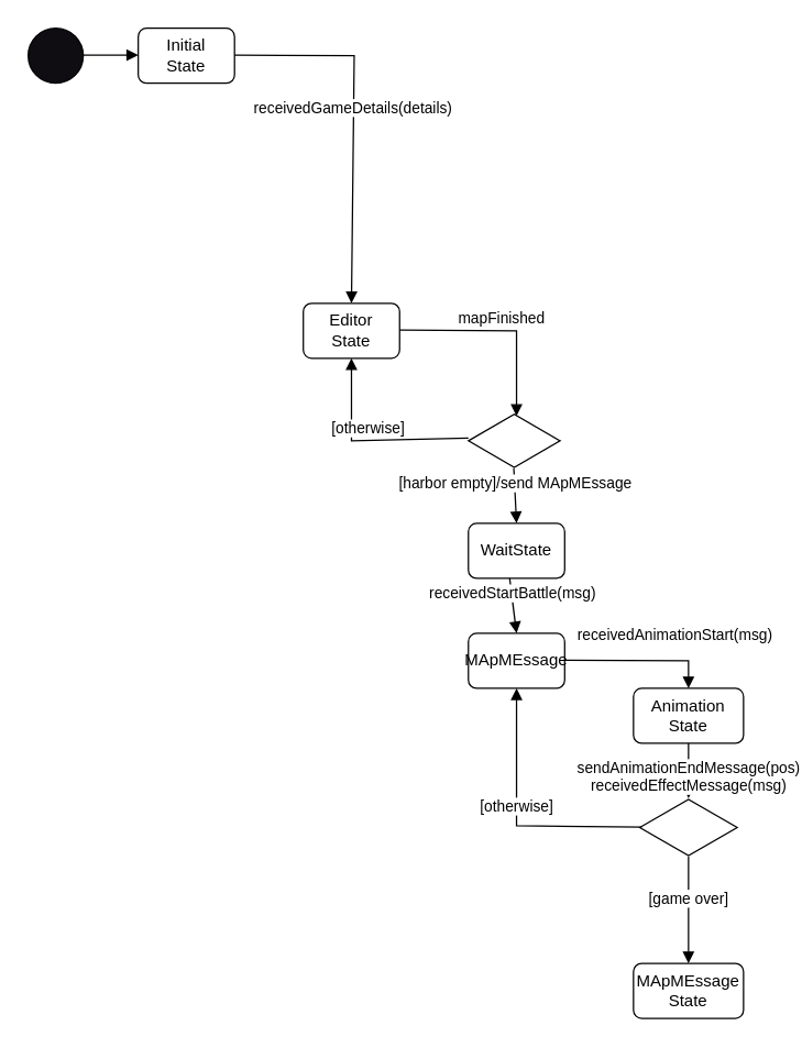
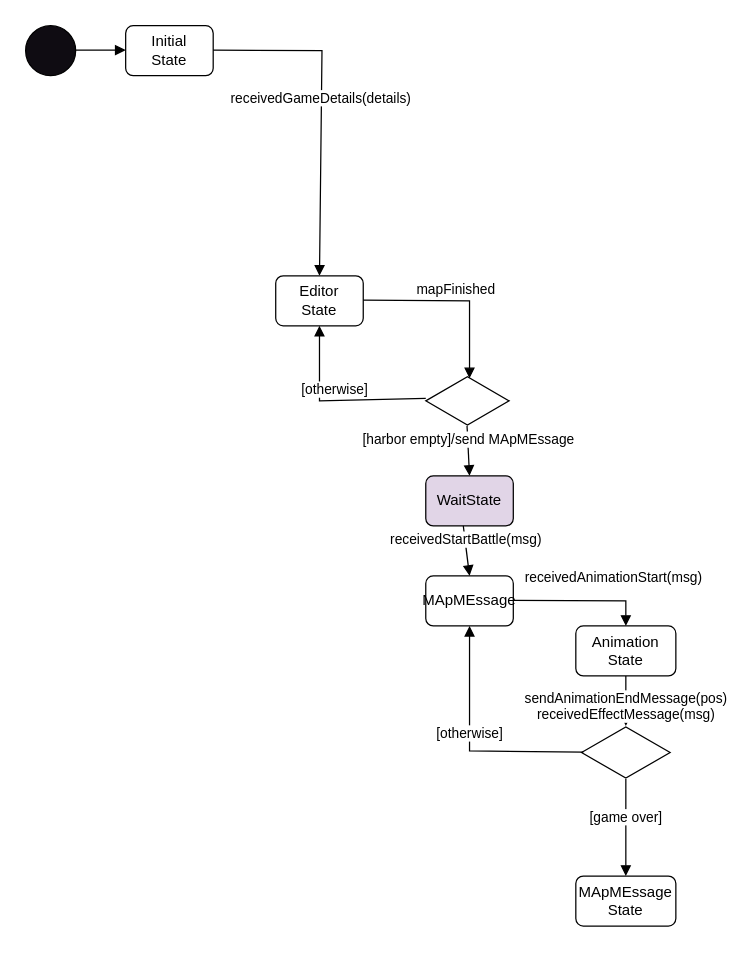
  <mxCell id="0" />
  <mxCell id="1" parent="0" />
  <mxCell id="2" value="" style="ellipse;whiteSpace=wrap;html=1;aspect=fixed;fillColor=#0F0C12;" vertex="1" parent="1"><mxGeometry x="20" y="20" width="40" height="40" as="geometry" /></mxCell>
  <mxCell id="3" value="Initial&lt;br&gt;State" style="rounded=1;whiteSpace=wrap;html=1;" vertex="1" parent="1"><mxGeometry x="100" y="20" width="70" height="40" as="geometry" /></mxCell>
  <mxCell id="4" value="" style="html=1;verticalAlign=bottom;endArrow=block;curved=0;rounded=0;" edge="1" parent="1"><mxGeometry width="80" relative="1" as="geometry"><mxPoint x="60" y="39.5" as="sourcePoint" /><mxPoint x="100" y="40" as="targetPoint" /><Array as="points"><mxPoint x="100" y="39.5" /></Array></mxGeometry></mxCell>
  <mxCell id="5" value="receivedGameDetails(details)" style="html=1;verticalAlign=bottom;endArrow=block;curved=0;rounded=0;entryX=0.5;entryY=0;entryDx=0;entryDy=0;" edge="1" parent="1" target="6"><mxGeometry width="80" relative="1" as="geometry"><mxPoint x="170" y="39.5" as="sourcePoint" /><mxPoint x="257.002" y="139" as="targetPoint" /><Array as="points"><mxPoint x="257" y="40" /></Array></mxGeometry></mxCell>
  <mxCell id="6" value="Editor&lt;br&gt;State" style="rounded=1;whiteSpace=wrap;html=1;" vertex="1" parent="1"><mxGeometry x="220" y="220" width="70" height="40" as="geometry" /></mxCell>
  <mxCell id="7" value="" style="html=1;whiteSpace=wrap;aspect=fixed;shape=isoRectangle;" vertex="1" parent="1"><mxGeometry x="340" y="300" width="66.67" height="40" as="geometry" /></mxCell>
  <mxCell id="8" value="mapFinished" style="html=1;verticalAlign=bottom;endArrow=block;curved=0;rounded=0;entryX=0.525;entryY=0.05;entryDx=0;entryDy=0;entryPerimeter=0;" edge="1" parent="1" target="7"><mxGeometry width="80" relative="1" as="geometry"><mxPoint x="290" y="239.5" as="sourcePoint" /><mxPoint x="370" y="239.5" as="targetPoint" /><Array as="points"><mxPoint x="375" y="240" /></Array><mxPoint as="offset" /></mxGeometry></mxCell>
  <mxCell id="9" value="[otherwise]" style="html=1;verticalAlign=bottom;endArrow=block;curved=0;rounded=0;exitX=0;exitY=0.45;exitDx=0;exitDy=0;exitPerimeter=0;entryX=0.5;entryY=1;entryDx=0;entryDy=0;" edge="1" parent="1" source="7" target="6"><mxGeometry width="80" relative="1" as="geometry"><mxPoint x="130" y="520" as="sourcePoint" /><mxPoint x="210" y="520" as="targetPoint" /><Array as="points"><mxPoint x="255" y="320" /></Array></mxGeometry></mxCell>
- <mxCell id="10" value="WaitState" style="rounded=1;whiteSpace=wrap;html=1;" vertex="1" parent="1"><mxGeometry x="340" y="380" width="70" height="40" as="geometry" /></mxCell>
+ <mxCell id="10" value="WaitState" style="rounded=1;whiteSpace=wrap;html=1;fillColor=#e1d5e7;" vertex="1" parent="1"><mxGeometry x="340" y="380" width="70" height="40" as="geometry" /></mxCell>
  <mxCell id="11" value="[harbor empty]/send MApMEssage" style="html=1;verticalAlign=bottom;endArrow=block;curved=0;rounded=0;exitX=0.495;exitY=1;exitDx=0;exitDy=0;exitPerimeter=0;entryX=0.5;entryY=0;entryDx=0;entryDy=0;" edge="1" parent="1" source="7" target="10"><mxGeometry width="80" relative="1" as="geometry"><mxPoint x="280" y="370" as="sourcePoint" /><mxPoint x="360" y="370" as="targetPoint" /></mxGeometry></mxCell>
  <mxCell id="12" value="MApMEssage" style="rounded=1;whiteSpace=wrap;html=1;" vertex="1" parent="1"><mxGeometry x="340" y="460" width="70" height="40" as="geometry" /></mxCell>
  <mxCell id="13" value="receivedStartBattle(msg)" style="html=1;verticalAlign=bottom;endArrow=block;curved=0;rounded=0;entryX=0.5;entryY=0;entryDx=0;entryDy=0;" edge="1" parent="1" target="12"><mxGeometry width="80" relative="1" as="geometry"><mxPoint x="370" y="420" as="sourcePoint" /><mxPoint x="450" y="420" as="targetPoint" /></mxGeometry></mxCell>
  <mxCell id="14" value="Animation&lt;br&gt;State" style="rounded=1;whiteSpace=wrap;html=1;" vertex="1" parent="1"><mxGeometry x="460" y="500" width="80" height="40" as="geometry" /></mxCell>
  <mxCell id="15" value="receivedAnimationStart(msg)" style="html=1;verticalAlign=bottom;endArrow=block;curved=0;rounded=0;entryX=0.5;entryY=0;entryDx=0;entryDy=0;" edge="1" parent="1" target="14"><mxGeometry x="0.454" y="10" width="80" relative="1" as="geometry"><mxPoint x="410" y="479.5" as="sourcePoint" /><mxPoint x="490" y="479.5" as="targetPoint" /><Array as="points"><mxPoint x="500" y="480" /></Array><mxPoint as="offset" /></mxGeometry></mxCell>
  <mxCell id="16" value="sendAnimationEndMessage(pos)&lt;br&gt;receivedEffectMessage(msg)" style="html=1;verticalAlign=bottom;endArrow=block;curved=0;rounded=0;entryX=0.5;entryY=0;entryDx=0;entryDy=0;" edge="1" parent="1" target="17"><mxGeometry x="1" width="80" relative="1" as="geometry"><mxPoint x="500" y="540" as="sourcePoint" /><mxPoint x="500" y="580" as="targetPoint" /><mxPoint as="offset" /></mxGeometry></mxCell>
  <mxCell id="17" value="" style="html=1;whiteSpace=wrap;aspect=fixed;shape=isoRectangle;" vertex="1" parent="1"><mxGeometry x="464.58" y="580" width="70.84" height="42.5" as="geometry" /></mxCell>
  <mxCell id="18" value="MApMEssage&lt;br&gt;State" style="rounded=1;whiteSpace=wrap;html=1;" vertex="1" parent="1"><mxGeometry x="460" y="700" width="80" height="40" as="geometry" /></mxCell>
  <mxCell id="19" value="[game over]" style="html=1;verticalAlign=bottom;endArrow=block;curved=0;rounded=0;entryX=0.5;entryY=0;entryDx=0;entryDy=0;" edge="1" parent="1" target="18"><mxGeometry width="80" relative="1" as="geometry"><mxPoint x="500" y="622.5" as="sourcePoint" /><mxPoint x="580" y="622.5" as="targetPoint" /></mxGeometry></mxCell>
  <mxCell id="20" value="[otherwise]" style="html=1;verticalAlign=bottom;endArrow=block;curved=0;rounded=0;entryX=0.5;entryY=1;entryDx=0;entryDy=0;exitX=0.02;exitY=0.494;exitDx=0;exitDy=0;exitPerimeter=0;" edge="1" parent="1" source="17" target="12"><mxGeometry width="80" relative="1" as="geometry"><mxPoint x="250" y="650" as="sourcePoint" /><mxPoint x="330" y="650" as="targetPoint" /><Array as="points"><mxPoint x="375" y="600" /></Array></mxGeometry></mxCell>
